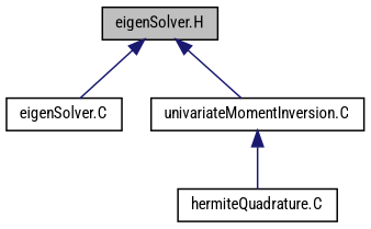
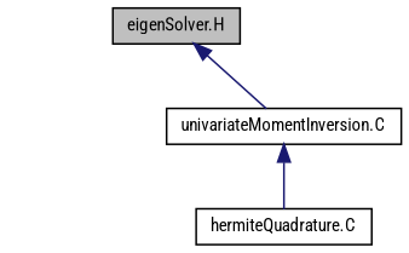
  digraph {
    fontname="Roboto Condensed"
    node [color=black fontname="Roboto Condensed" fontsize=10 shape=record]
    edge [color=midnightblue dir=back fontname="Roboto Condensed" fontsize=10 labelfontname=Helvetica labelfontsize=10 style=solid]
    n1 [fillcolor=grey75 fontcolor=black height=0.2 label="eigenSolver.H" style=filled width=0.4]
-   n2 [height=0.2 label="eigenSolver.C" width=0.4]
    n3 [height=0.2 label="univariateMomentInversion.C" width=0.4]
    n4 [height=0.2 label="hermiteQuadrature.C" width=0.4]
-   n1 -> n2
    n1 -> n3
    n3 -> n4
  }
